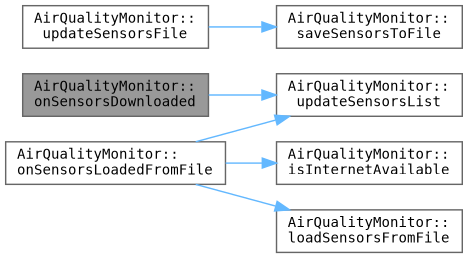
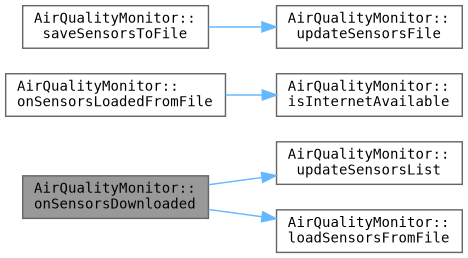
  digraph {
    fontname="DejaVu Sans Mono"
    rankdir=LR
    node [color=grey40 fillcolor=white fontname="DejaVu Sans Mono" fontsize=10 shape=box style=filled]
    edge [color=steelblue1 fontname="DejaVu Sans Mono" fontsize=10 labelfontname=Helvetica labelfontsize=10 style=solid]
    n1 [color=gray40 fillcolor=grey60 fontcolor=black height=0.2 label="AirQualityMonitor::\lonSensorsDownloaded" width=0.4]
    n2 [height=0.2 label="AirQualityMonitor::\lupdateSensorsList" width=0.4]
    n3 [height=0.2 label="AirQualityMonitor::\lonSensorsLoadedFromFile" width=0.4]
    n4 [height=0.2 label="AirQualityMonitor::\lisInternetAvailable" width=0.4]
    n5 [height=0.2 label="AirQualityMonitor::\lloadSensorsFromFile" width=0.4]
    n6 [height=0.2 label="AirQualityMonitor::\lupdateSensorsFile" width=0.4]
    n7 [height=0.2 label="AirQualityMonitor::\lsaveSensorsToFile" width=0.4]
    n1 -> n2
-   n3 -> n2
    n3 -> n4
-   n3 -> n5
-   n6 -> n7
+   n1 -> n5
+   n7 -> n6
  }
